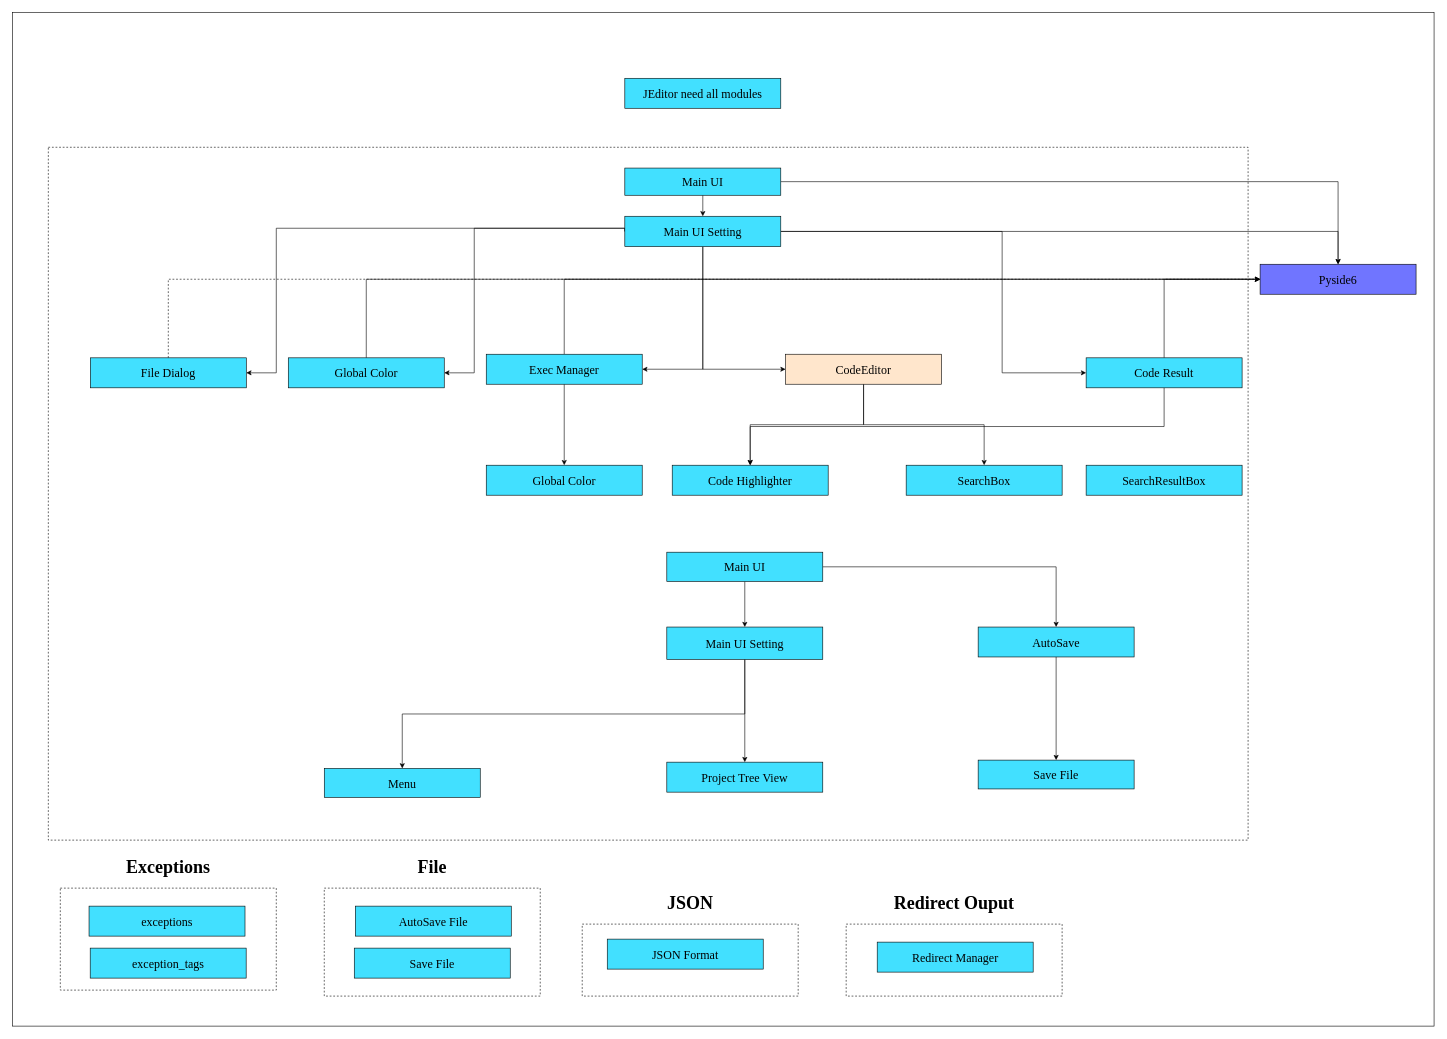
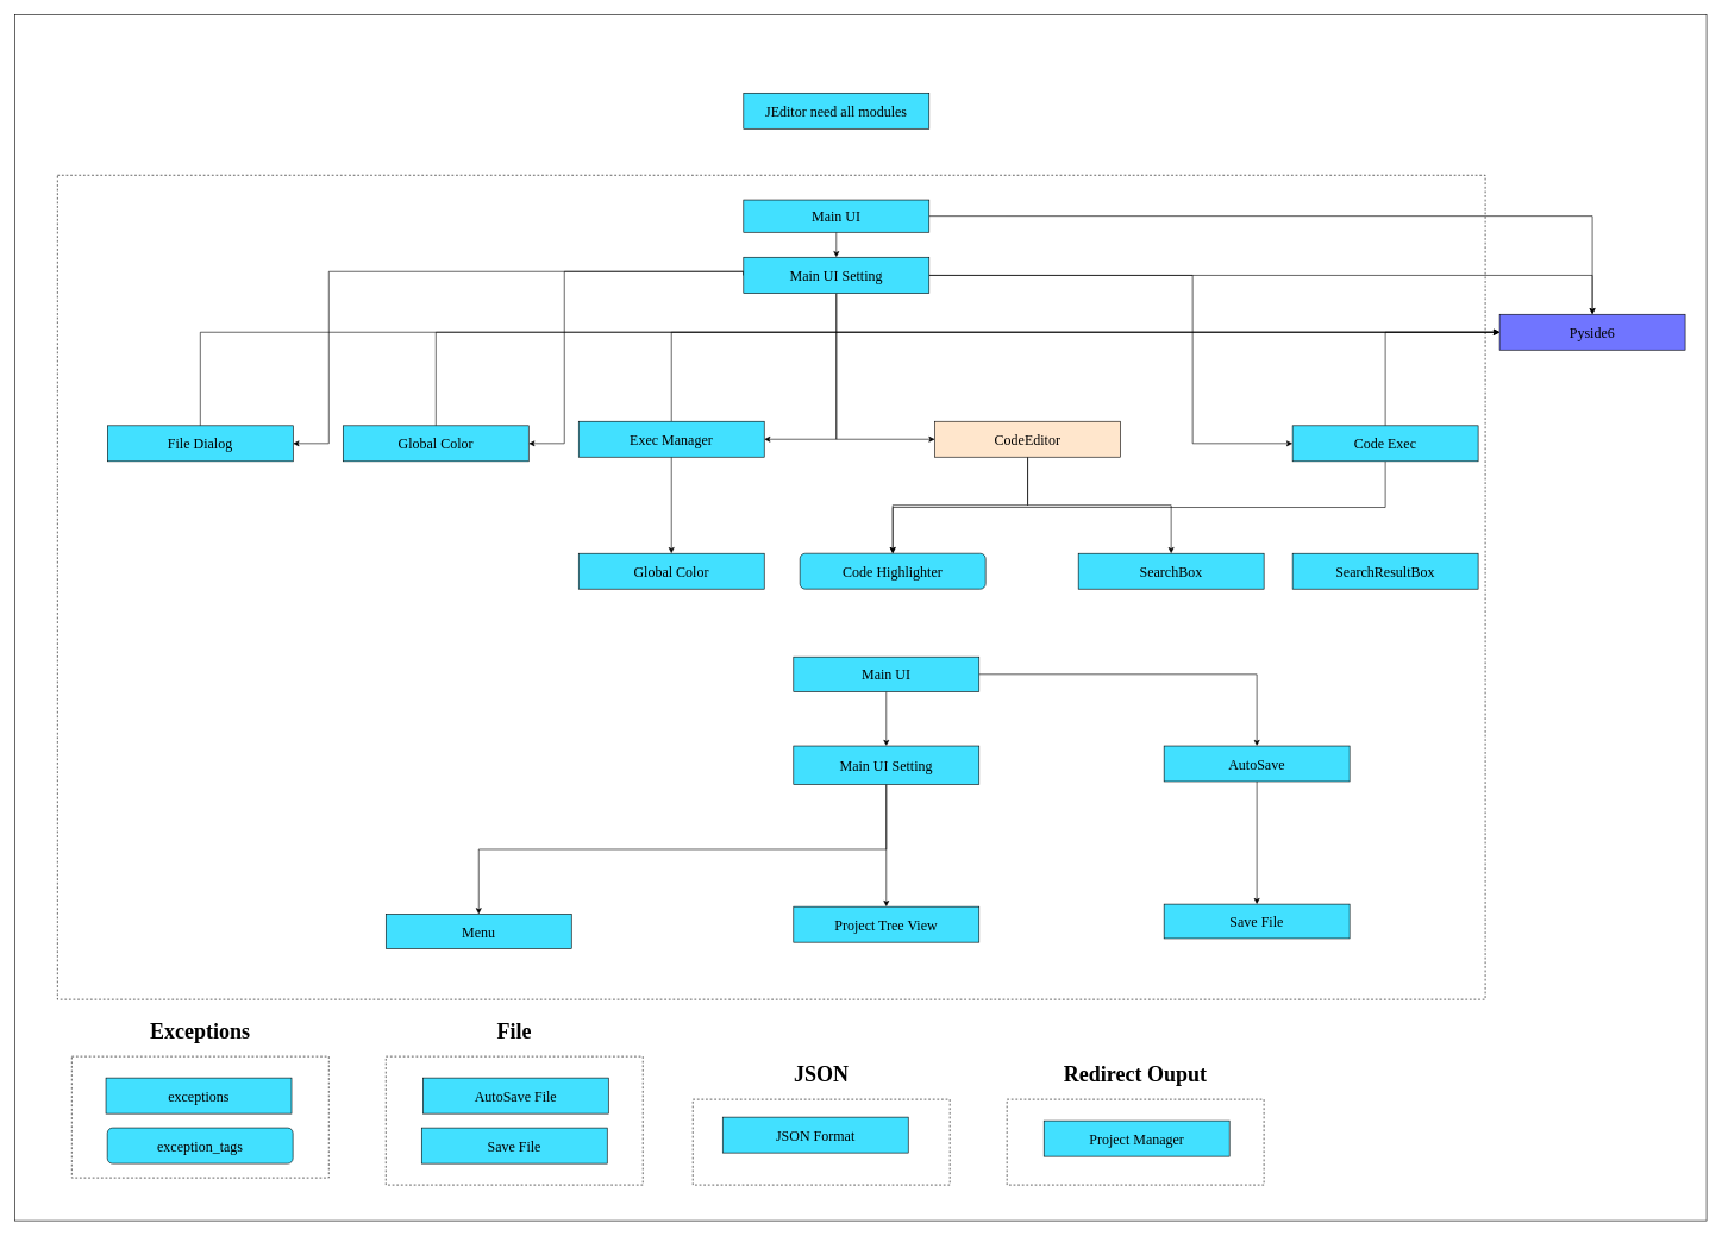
  <mxCell id="0" />
  <mxCell id="1" parent="0" />
  <mxCell id="2" value="" style="rounded=0;whiteSpace=wrap;html=1;" vertex="1" parent="1"><mxGeometry x="20" y="20" width="2370" height="1690" as="geometry" /></mxCell>
  <mxCell id="3" value="" style="rounded=0;whiteSpace=wrap;html=1;dashed=1;movable=1;resizable=1;rotatable=1;deletable=1;editable=1;locked=0;connectable=1;container=0;" vertex="1" parent="1"><mxGeometry x="80" y="245" width="2000" height="1155" as="geometry" /></mxCell>
  <mxCell id="4" value="JEditor need all modules" style="rounded=0;whiteSpace=wrap;html=1;fillColor=#42E0FF;fontFamily=Times New Roman;fontSize=20;" vertex="1" parent="1"><mxGeometry x="1041" y="130" width="260" height="50" as="geometry" /></mxCell>
  <mxCell id="5" value="" style="rounded=0;whiteSpace=wrap;html=1;dashed=1;" vertex="1" parent="1"><mxGeometry x="100" y="1480" width="360" height="170" as="geometry" /></mxCell>
  <mxCell id="6" value="exceptions" style="rounded=0;whiteSpace=wrap;html=1;fillColor=#42E0FF;fontFamily=Times New Roman;fontSize=20;" vertex="1" parent="1"><mxGeometry x="147.86" y="1510" width="260" height="50" as="geometry" /></mxCell>
  <mxCell id="7" value="Exceptions" style="text;html=1;strokeColor=none;fillColor=none;align=center;verticalAlign=middle;whiteSpace=wrap;rounded=0;fontSize=30;fontFamily=Times New Roman;fontStyle=1" vertex="1" parent="1"><mxGeometry x="147.86" y="1430" width="263.86" height="30" as="geometry" /></mxCell>
- <mxCell id="8" value="exception_tags" style="rounded=0;whiteSpace=wrap;html=1;fillColor=#42E0FF;fontFamily=Times New Roman;fontSize=20;" vertex="1" parent="1"><mxGeometry x="149.79" y="1580" width="260" height="50" as="geometry" /></mxCell>
+ <mxCell id="8" value="exception_tags" style="whiteSpace=wrap;html=1;fillColor=#42E0FF;fontFamily=Times New Roman;fontSize=20;rounded=1;" vertex="1" parent="1"><mxGeometry x="149.79" y="1580" width="260" height="50" as="geometry" /></mxCell>
  <mxCell id="9" style="edgeStyle=orthogonalEdgeStyle;rounded=0;orthogonalLoop=1;jettySize=auto;html=1;exitX=0.5;exitY=1;exitDx=0;exitDy=0;entryX=0.5;entryY=0;entryDx=0;entryDy=0;" edge="1" parent="1" source="11" target="12"><mxGeometry relative="1" as="geometry" /></mxCell>
  <mxCell id="10" style="edgeStyle=orthogonalEdgeStyle;rounded=0;orthogonalLoop=1;jettySize=auto;html=1;exitX=0.5;exitY=1;exitDx=0;exitDy=0;entryX=0.5;entryY=0;entryDx=0;entryDy=0;" edge="1" parent="1" source="11" target="13"><mxGeometry relative="1" as="geometry" /></mxCell>
  <mxCell id="11" value="CodeEditor" style="rounded=0;whiteSpace=wrap;html=1;fillColor=#ffe6cc;fontFamily=Times New Roman;fontSize=20;" vertex="1" parent="1"><mxGeometry x="1309" y="590" width="260" height="50" as="geometry" /></mxCell>
- <mxCell id="12" value="Code Highlighter" style="rounded=0;whiteSpace=wrap;html=1;fillColor=#42E0FF;fontFamily=Times New Roman;fontSize=20;" vertex="1" parent="1"><mxGeometry x="1120" y="775" width="260" height="50" as="geometry" /></mxCell>
+ <mxCell id="12" value="Code Highlighter" style="whiteSpace=wrap;html=1;fillColor=#42E0FF;fontFamily=Times New Roman;fontSize=20;rounded=1;" vertex="1" parent="1"><mxGeometry x="1120" y="775" width="260" height="50" as="geometry" /></mxCell>
  <mxCell id="13" value="SearchBox" style="rounded=0;whiteSpace=wrap;html=1;fillColor=#42E0FF;fontFamily=Times New Roman;fontSize=20;" vertex="1" parent="1"><mxGeometry x="1510" y="775" width="260" height="50" as="geometry" /></mxCell>
  <mxCell id="14" style="edgeStyle=orthogonalEdgeStyle;rounded=0;orthogonalLoop=1;jettySize=auto;html=1;exitX=0.5;exitY=1;exitDx=0;exitDy=0;" edge="1" parent="1" source="16" target="12"><mxGeometry relative="1" as="geometry" /></mxCell>
  <mxCell id="15" style="edgeStyle=orthogonalEdgeStyle;rounded=0;orthogonalLoop=1;jettySize=auto;html=1;exitX=0.5;exitY=0;exitDx=0;exitDy=0;entryX=0;entryY=0.5;entryDx=0;entryDy=0;" edge="1" parent="1" source="16" target="18"><mxGeometry relative="1" as="geometry" /></mxCell>
- <mxCell id="16" value="Code Result" style="rounded=0;whiteSpace=wrap;html=1;fillColor=#42E0FF;fontFamily=Times New Roman;fontSize=20;" vertex="1" parent="1"><mxGeometry x="1810" y="596" width="260" height="50" as="geometry" /></mxCell>
+ <mxCell id="16" value="Code Exec" style="rounded=0;whiteSpace=wrap;html=1;fillColor=#42E0FF;fontFamily=Times New Roman;fontSize=20;" vertex="1" parent="1"><mxGeometry x="1810" y="596" width="260" height="50" as="geometry" /></mxCell>
  <mxCell id="17" value="SearchResultBox" style="rounded=0;whiteSpace=wrap;html=1;fillColor=#42E0FF;fontFamily=Times New Roman;fontSize=20;" vertex="1" parent="1"><mxGeometry x="1810" y="775" width="260" height="50" as="geometry" /></mxCell>
  <mxCell id="18" value="Pyside6" style="rounded=0;whiteSpace=wrap;html=1;fillColor=#7075FF;fontFamily=Times New Roman;fontSize=20;" vertex="1" parent="1"><mxGeometry x="2100" y="440" width="260" height="50" as="geometry" /></mxCell>
  <mxCell id="19" style="edgeStyle=orthogonalEdgeStyle;rounded=0;orthogonalLoop=1;jettySize=auto;html=1;exitX=0.5;exitY=0;exitDx=0;exitDy=0;entryX=0;entryY=0.5;entryDx=0;entryDy=0;" edge="1" parent="1" source="21" target="18"><mxGeometry relative="1" as="geometry" /></mxCell>
  <mxCell id="20" style="edgeStyle=orthogonalEdgeStyle;rounded=0;orthogonalLoop=1;jettySize=auto;html=1;exitX=0.5;exitY=1;exitDx=0;exitDy=0;entryX=0.5;entryY=0;entryDx=0;entryDy=0;" edge="1" parent="1" source="21" target="22"><mxGeometry relative="1" as="geometry" /></mxCell>
  <mxCell id="21" value="Exec Manager" style="rounded=0;whiteSpace=wrap;html=1;fillColor=#42E0FF;fontFamily=Times New Roman;fontSize=20;" vertex="1" parent="1"><mxGeometry x="810" y="590" width="260" height="50" as="geometry" /></mxCell>
  <mxCell id="22" value="Global Color" style="rounded=0;whiteSpace=wrap;html=1;fillColor=#42E0FF;fontFamily=Times New Roman;fontSize=20;" vertex="1" parent="1"><mxGeometry x="810" y="775" width="260" height="50" as="geometry" /></mxCell>
  <mxCell id="23" style="edgeStyle=orthogonalEdgeStyle;rounded=0;orthogonalLoop=1;jettySize=auto;html=1;exitX=0.5;exitY=0;exitDx=0;exitDy=0;entryX=0;entryY=0.5;entryDx=0;entryDy=0;" edge="1" parent="1" source="24" target="18"><mxGeometry relative="1" as="geometry" /></mxCell>
  <mxCell id="24" value="Global Color" style="rounded=0;whiteSpace=wrap;html=1;fillColor=#42E0FF;fontFamily=Times New Roman;fontSize=20;" vertex="1" parent="1"><mxGeometry x="480" y="596" width="260" height="50" as="geometry" /></mxCell>
- <mxCell id="25" style="edgeStyle=orthogonalEdgeStyle;rounded=0;orthogonalLoop=1;jettySize=auto;html=1;exitX=0.5;exitY=0;exitDx=0;exitDy=0;entryX=0;entryY=0.5;entryDx=0;entryDy=0;dashed=1;" edge="1" parent="1" source="26" target="18"><mxGeometry relative="1" as="geometry" /></mxCell>
+ <mxCell id="25" style="edgeStyle=orthogonalEdgeStyle;rounded=0;orthogonalLoop=1;jettySize=auto;html=1;exitX=0.5;exitY=0;exitDx=0;exitDy=0;entryX=0;entryY=0.5;entryDx=0;entryDy=0;" edge="1" parent="1" source="26" target="18"><mxGeometry relative="1" as="geometry" /></mxCell>
  <mxCell id="26" value="File Dialog" style="rounded=0;whiteSpace=wrap;html=1;fillColor=#42E0FF;fontFamily=Times New Roman;fontSize=20;" vertex="1" parent="1"><mxGeometry x="150" y="596" width="260" height="50" as="geometry" /></mxCell>
  <mxCell id="27" style="edgeStyle=orthogonalEdgeStyle;rounded=0;orthogonalLoop=1;jettySize=auto;html=1;exitX=0.5;exitY=1;exitDx=0;exitDy=0;entryX=1;entryY=0.5;entryDx=0;entryDy=0;" edge="1" parent="1" source="34" target="21"><mxGeometry relative="1" as="geometry" /></mxCell>
  <mxCell id="28" style="edgeStyle=orthogonalEdgeStyle;rounded=0;orthogonalLoop=1;jettySize=auto;html=1;exitX=0.5;exitY=1;exitDx=0;exitDy=0;entryX=0;entryY=0.5;entryDx=0;entryDy=0;" edge="1" parent="1" source="34" target="11"><mxGeometry relative="1" as="geometry" /></mxCell>
  <mxCell id="29" style="edgeStyle=orthogonalEdgeStyle;rounded=0;orthogonalLoop=1;jettySize=auto;html=1;exitX=1;exitY=0.5;exitDx=0;exitDy=0;entryX=0;entryY=0.5;entryDx=0;entryDy=0;" edge="1" parent="1" source="34" target="16"><mxGeometry relative="1" as="geometry"><Array as="points"><mxPoint x="1670" y="385" /><mxPoint x="1670" y="621" /></Array></mxGeometry></mxCell>
  <mxCell id="30" style="edgeStyle=orthogonalEdgeStyle;rounded=0;orthogonalLoop=1;jettySize=auto;html=1;exitX=0;exitY=0.5;exitDx=0;exitDy=0;entryX=1;entryY=0.5;entryDx=0;entryDy=0;" edge="1" parent="1" source="34" target="24"><mxGeometry relative="1" as="geometry"><Array as="points"><mxPoint x="1041" y="380" /><mxPoint x="790" y="380" /><mxPoint x="790" y="621" /></Array></mxGeometry></mxCell>
  <mxCell id="31" style="edgeStyle=orthogonalEdgeStyle;rounded=0;orthogonalLoop=1;jettySize=auto;html=1;exitX=0;exitY=0.5;exitDx=0;exitDy=0;entryX=1;entryY=0.5;entryDx=0;entryDy=0;" edge="1" parent="1" source="34" target="26"><mxGeometry relative="1" as="geometry"><Array as="points"><mxPoint x="1041" y="380" /><mxPoint x="460" y="380" /><mxPoint x="460" y="621" /></Array></mxGeometry></mxCell>
  <mxCell id="32" style="edgeStyle=orthogonalEdgeStyle;rounded=0;orthogonalLoop=1;jettySize=auto;html=1;exitX=1;exitY=0.5;exitDx=0;exitDy=0;" edge="1" parent="1" source="34" target="18"><mxGeometry relative="1" as="geometry" /></mxCell>
  <mxCell id="33" style="edgeStyle=orthogonalEdgeStyle;rounded=0;orthogonalLoop=1;jettySize=auto;html=1;exitX=1;exitY=0.5;exitDx=0;exitDy=0;entryX=0.5;entryY=0;entryDx=0;entryDy=0;" edge="1" parent="1" source="36" target="18"><mxGeometry relative="1" as="geometry" /></mxCell>
  <mxCell id="34" value="Main UI Setting" style="rounded=0;whiteSpace=wrap;html=1;fillColor=#42E0FF;fontFamily=Times New Roman;fontSize=20;" vertex="1" parent="1"><mxGeometry x="1041" y="360" width="260" height="50.57" as="geometry" /></mxCell>
  <mxCell id="35" style="edgeStyle=orthogonalEdgeStyle;rounded=0;orthogonalLoop=1;jettySize=auto;html=1;exitX=0.5;exitY=1;exitDx=0;exitDy=0;entryX=0.5;entryY=0;entryDx=0;entryDy=0;" edge="1" parent="1" source="36" target="34"><mxGeometry relative="1" as="geometry" /></mxCell>
  <mxCell id="36" value="Main UI" style="rounded=0;whiteSpace=wrap;html=1;fillColor=#42E0FF;fontFamily=Times New Roman;fontSize=20;" vertex="1" parent="1"><mxGeometry x="1041" y="279.66" width="260" height="45.34" as="geometry" /></mxCell>
  <mxCell id="37" value="Menu" style="rounded=0;whiteSpace=wrap;html=1;fillColor=#42E0FF;fontFamily=Times New Roman;fontSize=20;" vertex="1" parent="1"><mxGeometry x="540" y="1280.45" width="260" height="48.3" as="geometry" /></mxCell>
  <mxCell id="38" style="edgeStyle=orthogonalEdgeStyle;rounded=0;orthogonalLoop=1;jettySize=auto;html=1;exitX=0.5;exitY=1;exitDx=0;exitDy=0;entryX=0.5;entryY=0;entryDx=0;entryDy=0;" edge="1" parent="1" source="40" target="37"><mxGeometry relative="1" as="geometry" /></mxCell>
  <mxCell id="39" style="edgeStyle=orthogonalEdgeStyle;rounded=0;orthogonalLoop=1;jettySize=auto;html=1;exitX=0.5;exitY=1;exitDx=0;exitDy=0;" edge="1" parent="1" source="40" target="47"><mxGeometry relative="1" as="geometry" /></mxCell>
  <mxCell id="40" value="Main UI Setting" style="rounded=0;whiteSpace=wrap;html=1;fillColor=#42E0FF;fontFamily=Times New Roman;fontSize=20;" vertex="1" parent="1"><mxGeometry x="1111" y="1044.77" width="260" height="53.98" as="geometry" /></mxCell>
  <mxCell id="41" style="edgeStyle=orthogonalEdgeStyle;rounded=0;orthogonalLoop=1;jettySize=auto;html=1;exitX=0.5;exitY=1;exitDx=0;exitDy=0;entryX=0.5;entryY=0;entryDx=0;entryDy=0;" edge="1" parent="1" source="43" target="40"><mxGeometry relative="1" as="geometry" /></mxCell>
  <mxCell id="42" style="edgeStyle=orthogonalEdgeStyle;rounded=0;orthogonalLoop=1;jettySize=auto;html=1;exitX=1;exitY=0.5;exitDx=0;exitDy=0;" edge="1" parent="1" source="43" target="44"><mxGeometry relative="1" as="geometry" /></mxCell>
  <mxCell id="43" value="Main UI" style="rounded=0;whiteSpace=wrap;html=1;fillColor=#42E0FF;fontFamily=Times New Roman;fontSize=20;" vertex="1" parent="1"><mxGeometry x="1111" y="920" width="260" height="48.75" as="geometry" /></mxCell>
  <mxCell id="44" value="AutoSave" style="rounded=0;whiteSpace=wrap;html=1;fillColor=#42E0FF;fontFamily=Times New Roman;fontSize=20;" vertex="1" parent="1"><mxGeometry x="1630" y="1044.77" width="260" height="49.89" as="geometry" /></mxCell>
  <mxCell id="45" value="Save File" style="rounded=0;whiteSpace=wrap;html=1;fillColor=#42E0FF;fontFamily=Times New Roman;fontSize=20;" vertex="1" parent="1"><mxGeometry x="1630" y="1266.59" width="260" height="48.07" as="geometry" /></mxCell>
  <mxCell id="46" style="edgeStyle=orthogonalEdgeStyle;rounded=0;orthogonalLoop=1;jettySize=auto;html=1;exitX=0.5;exitY=1;exitDx=0;exitDy=0;entryX=0.5;entryY=0;entryDx=0;entryDy=0;" edge="1" parent="1" source="44" target="45"><mxGeometry relative="1" as="geometry" /></mxCell>
  <mxCell id="47" value="Project Tree View" style="rounded=0;whiteSpace=wrap;html=1;fillColor=#42E0FF;fontFamily=Times New Roman;fontSize=20;" vertex="1" parent="1"><mxGeometry x="1111" y="1270" width="260" height="50" as="geometry" /></mxCell>
  <mxCell id="48" value="" style="rounded=0;whiteSpace=wrap;html=1;dashed=1;" vertex="1" parent="1"><mxGeometry x="970" y="1540" width="360" height="120" as="geometry" /></mxCell>
  <mxCell id="49" value="JSON" style="text;html=1;strokeColor=none;fillColor=none;align=center;verticalAlign=middle;whiteSpace=wrap;rounded=0;fontSize=30;fontFamily=Times New Roman;fontStyle=1" vertex="1" parent="1"><mxGeometry x="1017.86" y="1490" width="263.86" height="30" as="geometry" /></mxCell>
  <mxCell id="50" value="JSON Format" style="rounded=0;whiteSpace=wrap;html=1;fillColor=#42E0FF;fontFamily=Times New Roman;fontSize=20;" vertex="1" parent="1"><mxGeometry x="1011.72" y="1565" width="260" height="50" as="geometry" /></mxCell>
  <mxCell id="51" value="" style="rounded=0;whiteSpace=wrap;html=1;dashed=1;" vertex="1" parent="1"><mxGeometry x="540" y="1480" width="360" height="180" as="geometry" /></mxCell>
  <mxCell id="52" value="File" style="text;html=1;strokeColor=none;fillColor=none;align=center;verticalAlign=middle;whiteSpace=wrap;rounded=0;fontSize=30;fontFamily=Times New Roman;fontStyle=1" vertex="1" parent="1"><mxGeometry x="587.86" y="1430" width="263.86" height="30" as="geometry" /></mxCell>
  <mxCell id="53" value="AutoSave File" style="rounded=0;whiteSpace=wrap;html=1;fillColor=#42E0FF;fontFamily=Times New Roman;fontSize=20;" vertex="1" parent="1"><mxGeometry x="591.72" y="1510" width="260" height="50" as="geometry" /></mxCell>
  <mxCell id="54" value="Save File" style="rounded=0;whiteSpace=wrap;html=1;fillColor=#42E0FF;fontFamily=Times New Roman;fontSize=20;" vertex="1" parent="1"><mxGeometry x="590" y="1580" width="260" height="50" as="geometry" /></mxCell>
  <mxCell id="55" value="" style="rounded=0;whiteSpace=wrap;html=1;dashed=1;" vertex="1" parent="1"><mxGeometry x="1410" y="1540" width="360" height="120" as="geometry" /></mxCell>
  <mxCell id="56" value="Redirect Ouput" style="text;html=1;strokeColor=none;fillColor=none;align=center;verticalAlign=middle;whiteSpace=wrap;rounded=0;fontSize=30;fontFamily=Times New Roman;fontStyle=1" vertex="1" parent="1"><mxGeometry x="1457.86" y="1490" width="263.86" height="30" as="geometry" /></mxCell>
- <mxCell id="57" value="Redirect Manager" style="rounded=0;whiteSpace=wrap;html=1;fillColor=#42E0FF;fontFamily=Times New Roman;fontSize=20;" vertex="1" parent="1"><mxGeometry x="1461.72" y="1570" width="260" height="50" as="geometry" /></mxCell>
+ <mxCell id="57" value="Project Manager" style="rounded=0;whiteSpace=wrap;html=1;fillColor=#42E0FF;fontFamily=Times New Roman;fontSize=20;" vertex="1" parent="1"><mxGeometry x="1461.72" y="1570" width="260" height="50" as="geometry" /></mxCell>
